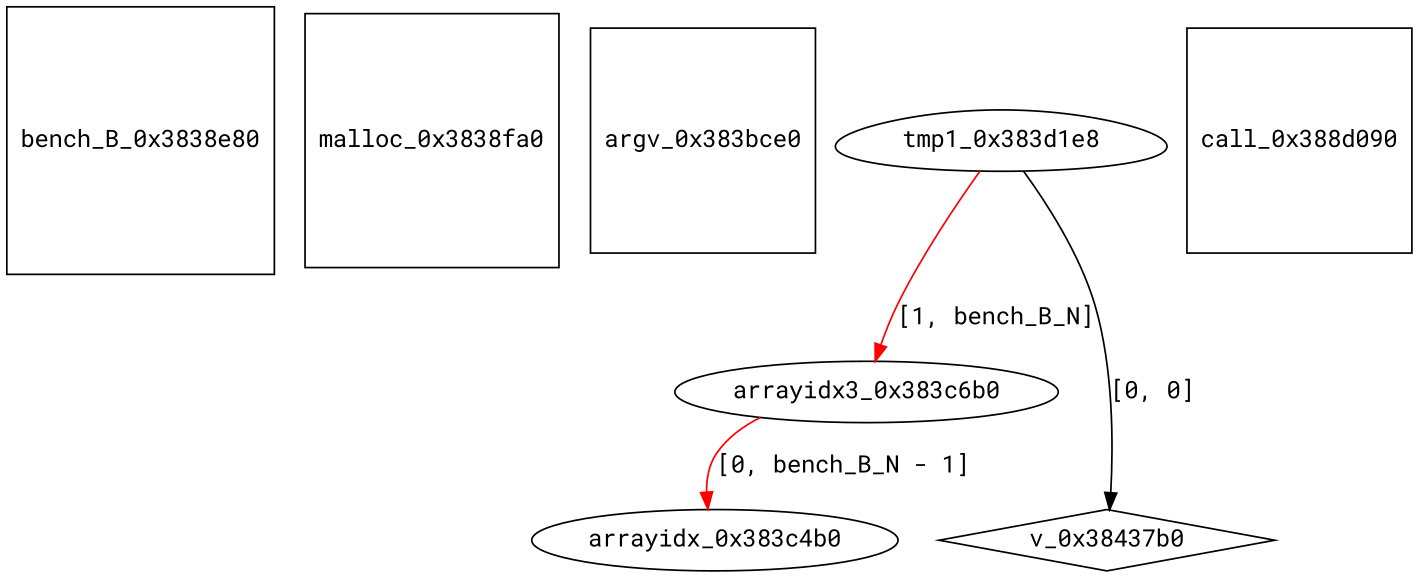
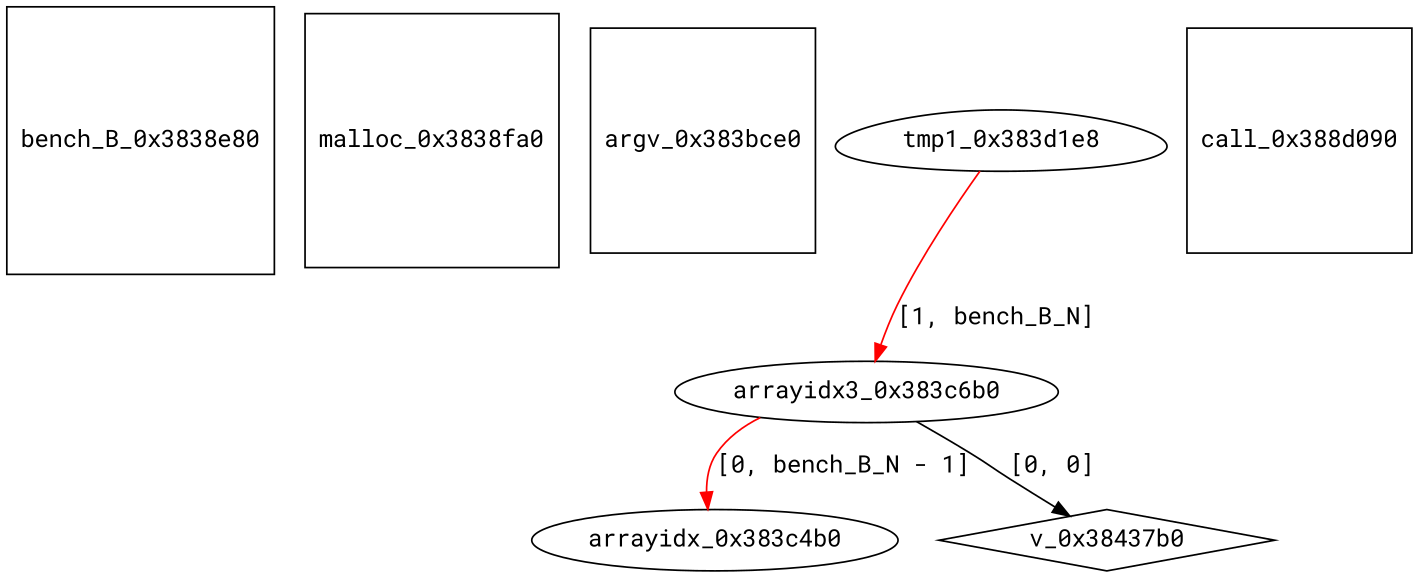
  digraph {
    fontname="Roboto Mono"
    node [fontname="Roboto Mono" shape=square]
    edge [color=red fontname="Roboto Mono"]
    bench_B_0x3838e80
    malloc_0x3838fa0
    argv_0x383bce0
    arrayidx_0x383c4b0 [shape=ellipse]
    tmp1_0x383d1e8 [shape=egg]
    arrayidx3_0x383c6b0 [shape=ellipse]
    v_0x38437b0 [shape=diamond]
    n8 [label=call_0x388d090]
    tmp1_0x383d1e8 -> arrayidx3_0x383c6b0 [label="[1, bench_B_N]"]
-   tmp1_0x383d1e8 -> v_0x38437b0 [label="[0, 0]" color=""]
+   arrayidx3_0x383c6b0 -> v_0x38437b0 [label="[0, 0]" color=""]
    arrayidx3_0x383c6b0 -> arrayidx_0x383c4b0 [label="[0, bench_B_N - 1]"]
  }
